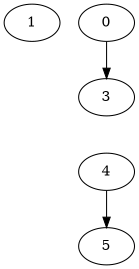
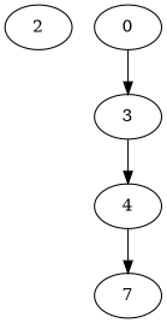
  digraph {
-   1 [alpha=28.93]
+   1 [alpha=28.93 label=2]
    n2 [alpha=34.99 label=0]
    3 [alpha=28.65]
    4 [alpha=31.28]
-   5 [alpha=30.15]
+   5 [alpha=30.15 label=7]
    n2 -> 3
+   3 -> 4
    4 -> 5
  }
